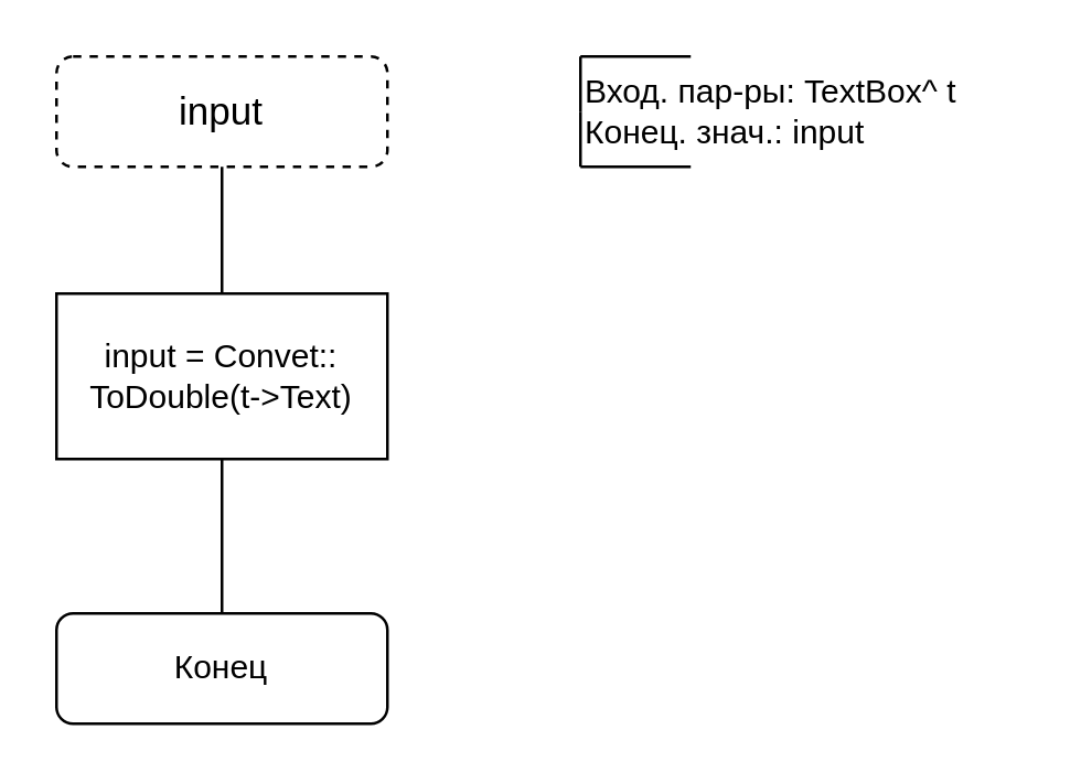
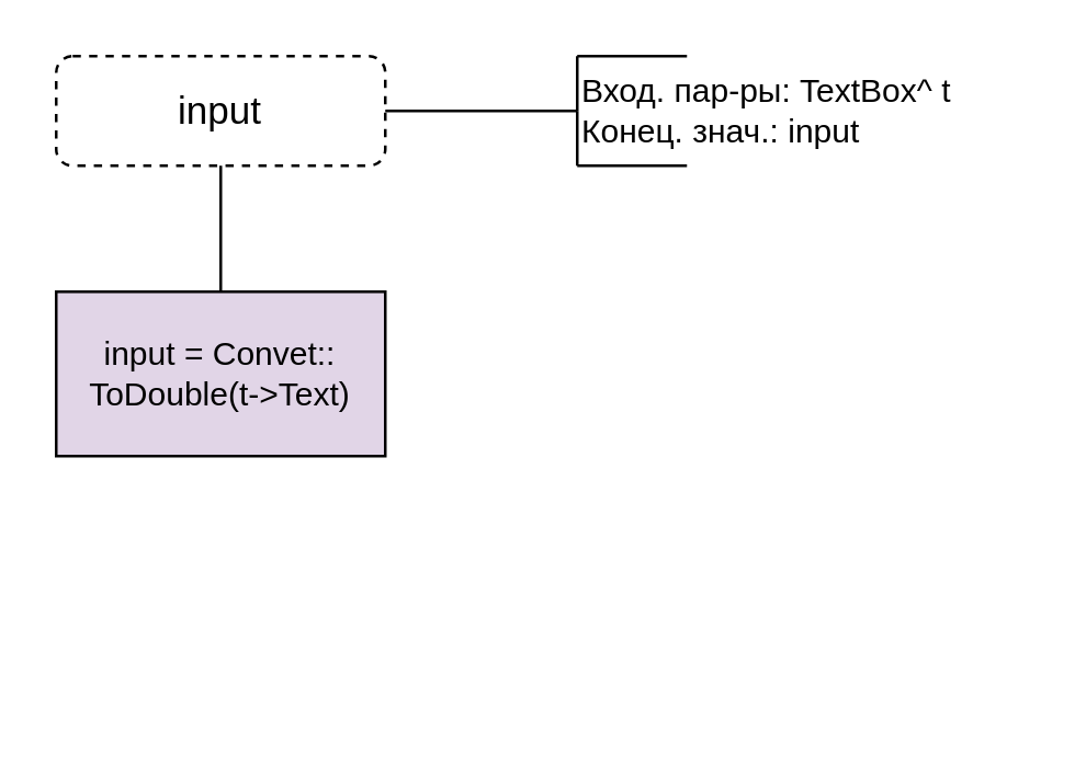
  <mxCell id="0" />
  <mxCell id="1" parent="0" />
  <mxCell id="2" value="input" style="rounded=1;whiteSpace=wrap;html=1;fontSize=14;glass=0;strokeWidth=1;shadow=0;dashed=1;" vertex="1" parent="1"><mxGeometry x="20" y="20" width="120" height="40" as="geometry" /></mxCell>
- <mxCell id="3" value="Конец" style="rounded=1;whiteSpace=wrap;html=1;fontSize=12;glass=0;strokeWidth=1;shadow=0;" vertex="1" parent="1"><mxGeometry x="20" y="222" width="120" height="40" as="geometry" /></mxCell>
  <mxCell id="4" value="Вход. пар-ры: TextBox^ t&lt;br&gt;Конец. знач.: input" style="text;html=1;strokeColor=none;fillColor=none;align=left;verticalAlign=middle;whiteSpace=wrap;rounded=0;" vertex="1" parent="1"><mxGeometry x="210" y="25" width="160" height="30" as="geometry" /></mxCell>
+ <mxCell id="5" value="" style="endArrow=none;html=1;rounded=0;entryX=1;entryY=0.5;entryDx=0;entryDy=0;exitX=0;exitY=0.5;exitDx=0;exitDy=0;" edge="1" parent="1" source="4" target="2"><mxGeometry width="50" height="50" relative="1" as="geometry"><mxPoint x="120" y="110" as="sourcePoint" /><mxPoint x="170" y="60" as="targetPoint" /></mxGeometry></mxCell>
  <mxCell id="6" value="" style="endArrow=none;html=1;rounded=0;" edge="1" parent="1"><mxGeometry width="50" height="50" relative="1" as="geometry"><mxPoint x="210" y="20" as="sourcePoint" /><mxPoint x="210" y="40" as="targetPoint" /></mxGeometry></mxCell>
  <mxCell id="7" value="" style="endArrow=none;html=1;rounded=0;" edge="1" parent="1"><mxGeometry width="50" height="50" relative="1" as="geometry"><mxPoint x="210" y="60" as="sourcePoint" /><mxPoint x="210" y="40" as="targetPoint" /></mxGeometry></mxCell>
  <mxCell id="8" value="" style="endArrow=none;html=1;rounded=0;" edge="1" parent="1"><mxGeometry width="50" height="50" relative="1" as="geometry"><mxPoint x="210" y="60" as="sourcePoint" /><mxPoint x="250" y="60" as="targetPoint" /></mxGeometry></mxCell>
  <mxCell id="9" value="" style="endArrow=none;html=1;rounded=0;" edge="1" parent="1"><mxGeometry width="50" height="50" relative="1" as="geometry"><mxPoint x="210" y="20" as="sourcePoint" /><mxPoint x="250" y="20" as="targetPoint" /></mxGeometry></mxCell>
- <mxCell id="10" value="" style="endArrow=none;html=1;rounded=0;entryX=0.5;entryY=1;entryDx=0;entryDy=0;exitX=0.5;exitY=0;exitDx=0;exitDy=0;" edge="1" parent="1" source="3" target="12"><mxGeometry width="50" height="50" relative="1" as="geometry"><mxPoint x="80" y="300" as="sourcePoint" /><mxPoint x="78" y="205" as="targetPoint" /></mxGeometry></mxCell>
  <mxCell id="11" value="" style="endArrow=none;html=1;rounded=0;exitX=0.5;exitY=1;exitDx=0;exitDy=0;entryX=0.5;entryY=0;entryDx=0;entryDy=0;" edge="1" parent="1" source="2"><mxGeometry width="50" height="50" relative="1" as="geometry"><mxPoint x="248" y="335" as="sourcePoint" /><mxPoint x="80" y="110" as="targetPoint" /></mxGeometry></mxCell>
- <mxCell id="12" value="input = Convet::&lt;br&gt;ToDouble(t-&amp;gt;Text)" style="rounded=0;whiteSpace=wrap;html=1;" vertex="1" parent="1"><mxGeometry x="20" y="106" width="120" height="60" as="geometry" /></mxCell>
+ <mxCell id="12" value="input = Convet::&lt;br&gt;ToDouble(t-&amp;gt;Text)" style="rounded=0;whiteSpace=wrap;html=1;fillColor=#e1d5e7;" vertex="1" parent="1"><mxGeometry x="20" y="106" width="120" height="60" as="geometry" /></mxCell>
